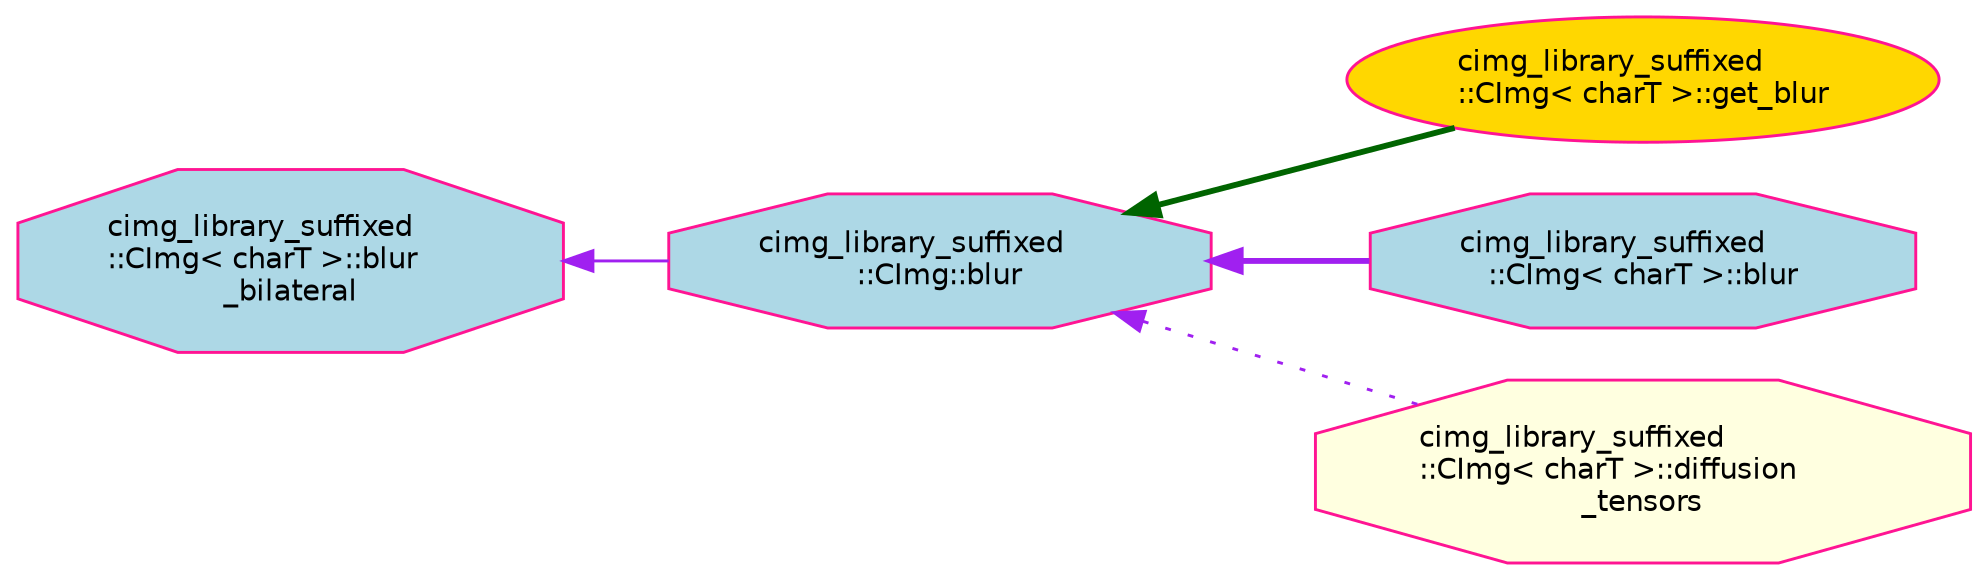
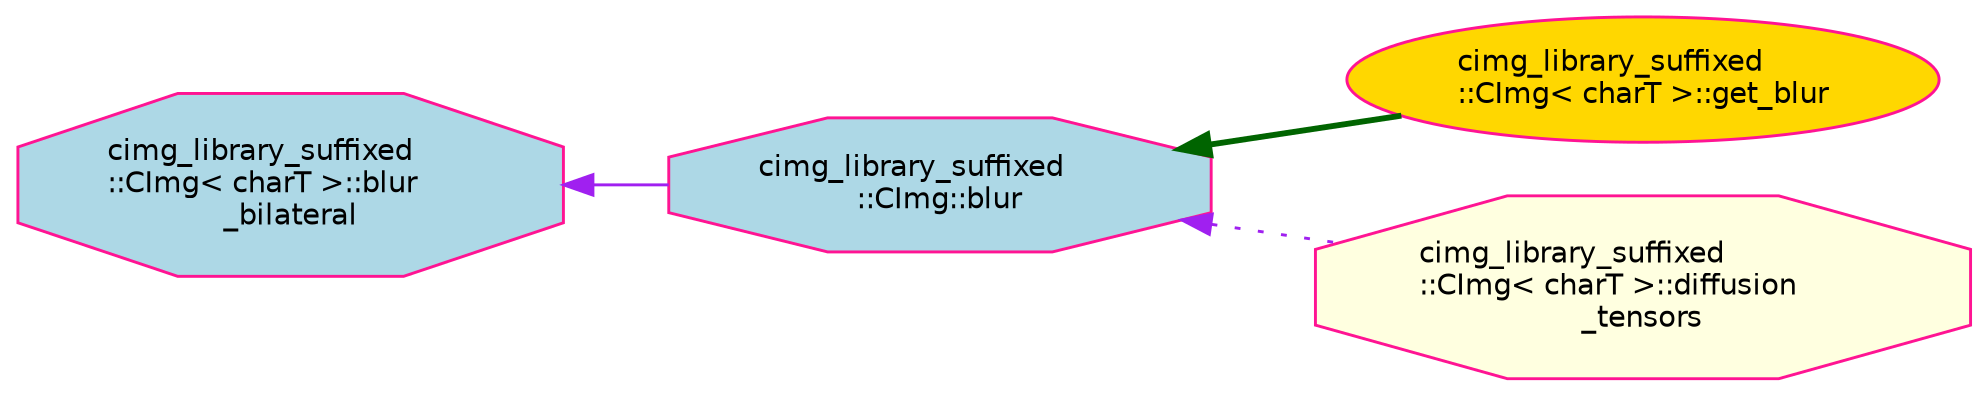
  digraph {
    rankdir=LR
    node [color=deeppink fillcolor=lightblue fontname=Helvetica fontsize=10 shape=octagon style=filled]
    edge [color=purple dir=back fontname=Helvetica fontsize=10 labelfontname=Helvetica labelfontsize=10 style=bold]
    n1 [fontcolor=black height=0.2 label="cimg_library_suffixed\l::CImg::blur" width=0.4]
    n2 [fillcolor=gold height=0.2 label="cimg_library_suffixed\l::CImg\< charT \>::get_blur" shape=ellipse width=0.4]
-   n3 [height=0.2 label="cimg_library_suffixed\l::CImg\< charT \>::blur" width=0.4]
    n4 [fillcolor=lightyellow height=0.2 label="cimg_library_suffixed\l::CImg\< charT \>::diffusion\l_tensors" width=0.4]
    n5 [height=0.2 label="cimg_library_suffixed\l::CImg\< charT \>::blur\l_bilateral" width=0.4]
    n1 -> n2 [color=darkgreen]
-   n1 -> n3
    n1 -> n4 [style=dotted]
    n5 -> n1 [style=solid]
  }
